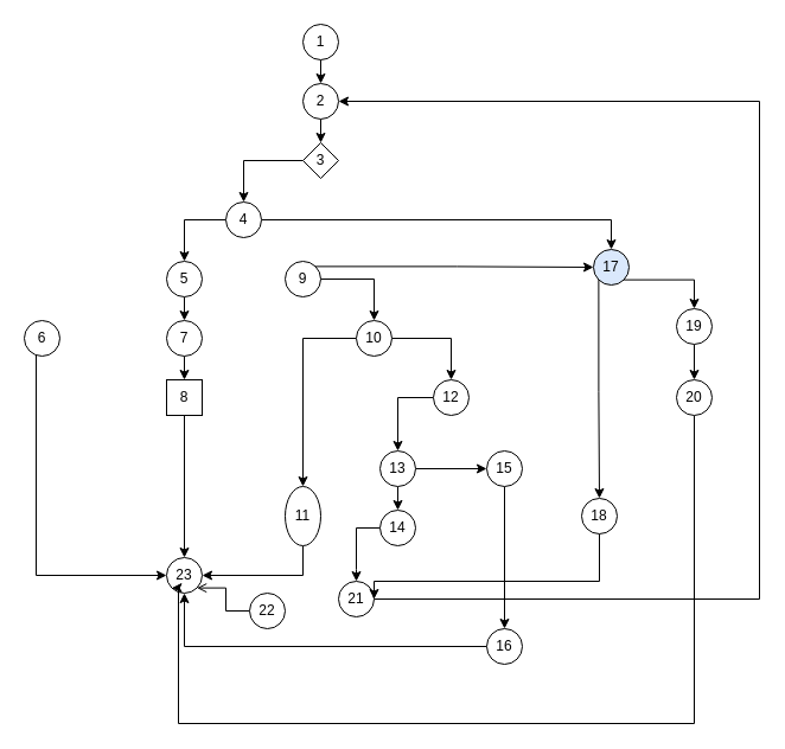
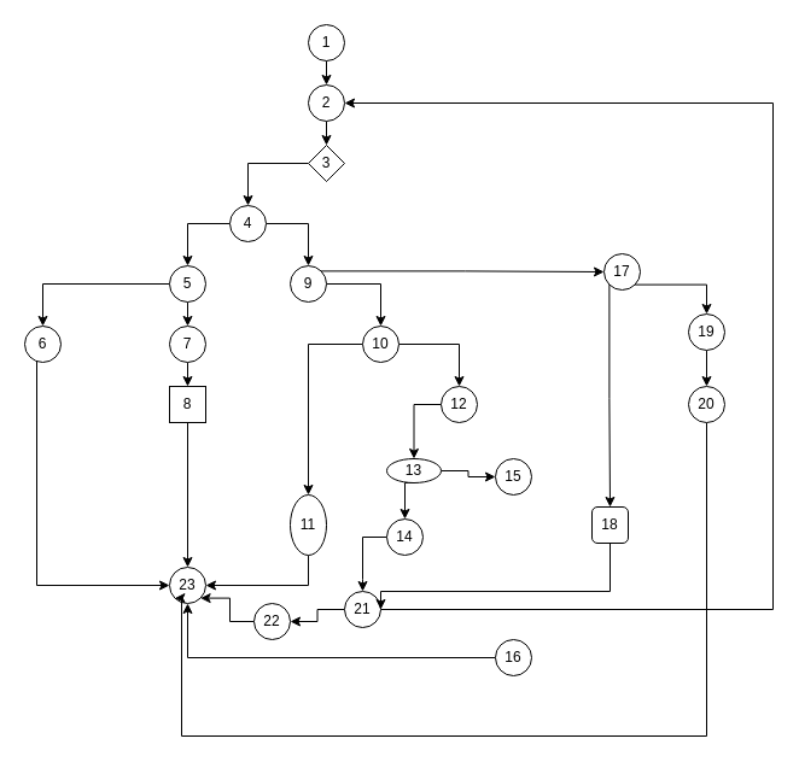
  <mxCell id="0" />
  <mxCell id="1" parent="0" />
  <mxCell id="2" style="edgeStyle=orthogonalEdgeStyle;rounded=0;orthogonalLoop=1;jettySize=auto;html=1;exitX=0.5;exitY=1;exitDx=0;exitDy=0;entryX=0.5;entryY=0;entryDx=0;entryDy=0;" edge="1" parent="1" source="3" target="5"><mxGeometry relative="1" as="geometry" /></mxCell>
  <mxCell id="3" value="1&lt;span style=&quot;color: rgba(0 , 0 , 0 , 0) ; font-family: monospace ; font-size: 0px&quot;&gt;%3CmxGraphModel%3E%3Croot%3E%3CmxCell%20id%3D%220%22%2F%3E%3CmxCell%20id%3D%221%22%20parent%3D%220%22%2F%3E%3CmxCell%20id%3D%222%22%20value%3D%225%22%20style%3D%22ellipse%3BwhiteSpace%3Dwrap%3Bhtml%3D1%3Baspect%3Dfixed%3B%22%20vertex%3D%221%22%20parent%3D%221%22%3E%3CmxGeometry%20x%3D%22320%22%20y%3D%22180%22%20width%3D%2230%22%20height%3D%2230%22%20as%3D%22geometry%22%2F%3E%3C%2FmxCell%3E%3C%2Froot%3E%3C%2FmxGraphModel%3E&lt;/span&gt;" style="ellipse;whiteSpace=wrap;html=1;aspect=fixed;" vertex="1" parent="1"><mxGeometry x="255" y="20" width="30" height="30" as="geometry" /></mxCell>
  <mxCell id="4" style="edgeStyle=orthogonalEdgeStyle;rounded=0;orthogonalLoop=1;jettySize=auto;html=1;exitX=0.5;exitY=1;exitDx=0;exitDy=0;entryX=0.5;entryY=0;entryDx=0;entryDy=0;" edge="1" parent="1" source="5" target="7"><mxGeometry relative="1" as="geometry" /></mxCell>
  <mxCell id="5" value="2" style="ellipse;whiteSpace=wrap;html=1;aspect=fixed;" vertex="1" parent="1"><mxGeometry x="255" y="70" width="30" height="30" as="geometry" /></mxCell>
  <mxCell id="6" style="edgeStyle=orthogonalEdgeStyle;rounded=0;orthogonalLoop=1;jettySize=auto;html=1;exitX=0;exitY=0.5;exitDx=0;exitDy=0;entryX=0.5;entryY=0;entryDx=0;entryDy=0;" edge="1" parent="1" source="7" target="10"><mxGeometry relative="1" as="geometry" /></mxCell>
  <mxCell id="7" value="3" style="rhombus;whiteSpace=wrap;html=1;aspect=fixed;" vertex="1" parent="1"><mxGeometry x="255" y="120" width="30" height="30" as="geometry" /></mxCell>
  <mxCell id="8" style="edgeStyle=orthogonalEdgeStyle;rounded=0;orthogonalLoop=1;jettySize=auto;html=1;entryX=0.5;entryY=0;entryDx=0;entryDy=0;" edge="1" parent="1" source="10" target="13"><mxGeometry relative="1" as="geometry" /></mxCell>
- <mxCell id="9" style="edgeStyle=orthogonalEdgeStyle;rounded=0;orthogonalLoop=1;jettySize=auto;html=1;" edge="1" parent="1" source="10" target="45"><mxGeometry relative="1" as="geometry" /></mxCell>
+ <mxCell id="9" style="edgeStyle=orthogonalEdgeStyle;rounded=0;orthogonalLoop=1;jettySize=auto;html=1;entryX=0.5;entryY=0;entryDx=0;entryDy=0;" edge="1" parent="1" source="10" target="16"><mxGeometry relative="1" as="geometry" /></mxCell>
  <mxCell id="10" value="4" style="ellipse;whiteSpace=wrap;html=1;aspect=fixed;" vertex="1" parent="1"><mxGeometry x="190" y="170" width="30" height="30" as="geometry" /></mxCell>
  <mxCell id="11" style="edgeStyle=orthogonalEdgeStyle;rounded=0;orthogonalLoop=1;jettySize=auto;html=1;exitX=0.5;exitY=1;exitDx=0;exitDy=0;entryX=0.5;entryY=0;entryDx=0;entryDy=0;" edge="1" parent="1" source="13" target="20"><mxGeometry relative="1" as="geometry" /></mxCell>
+ <mxCell id="12" style="edgeStyle=orthogonalEdgeStyle;rounded=0;orthogonalLoop=1;jettySize=auto;html=1;exitX=0;exitY=0.5;exitDx=0;exitDy=0;entryX=0.5;entryY=0;entryDx=0;entryDy=0;" edge="1" parent="1" source="13" target="18"><mxGeometry relative="1" as="geometry" /></mxCell>
  <mxCell id="13" value="5" style="ellipse;whiteSpace=wrap;html=1;aspect=fixed;" vertex="1" parent="1"><mxGeometry x="140" y="220" width="30" height="30" as="geometry" /></mxCell>
  <mxCell id="14" style="edgeStyle=orthogonalEdgeStyle;rounded=0;orthogonalLoop=1;jettySize=auto;html=1;entryX=0.5;entryY=0;entryDx=0;entryDy=0;" edge="1" parent="1" source="16" target="26"><mxGeometry relative="1" as="geometry" /></mxCell>
  <mxCell id="15" style="edgeStyle=orthogonalEdgeStyle;rounded=0;orthogonalLoop=1;jettySize=auto;html=1;exitX=1;exitY=0;exitDx=0;exitDy=0;entryX=0;entryY=0.5;entryDx=0;entryDy=0;" edge="1" parent="1" source="16" target="45"><mxGeometry relative="1" as="geometry" /></mxCell>
  <mxCell id="16" value="9" style="ellipse;whiteSpace=wrap;html=1;aspect=fixed;" vertex="1" parent="1"><mxGeometry x="240" y="220" width="30" height="30" as="geometry" /></mxCell>
  <mxCell id="17" style="edgeStyle=orthogonalEdgeStyle;rounded=0;orthogonalLoop=1;jettySize=auto;html=1;exitX=1;exitY=0.5;exitDx=0;exitDy=0;" edge="1" parent="1" source="18" target="23"><mxGeometry relative="1" as="geometry"><Array as="points"><mxPoint x="30" y="285" /><mxPoint x="30" y="485" /></Array></mxGeometry></mxCell>
  <mxCell id="18" value="6" style="ellipse;whiteSpace=wrap;html=1;aspect=fixed;" vertex="1" parent="1"><mxGeometry x="20" y="270" width="30" height="30" as="geometry" /></mxCell>
  <mxCell id="19" style="edgeStyle=orthogonalEdgeStyle;rounded=0;orthogonalLoop=1;jettySize=auto;html=1;exitX=0.5;exitY=1;exitDx=0;exitDy=0;entryX=0.5;entryY=0;entryDx=0;entryDy=0;" edge="1" parent="1" source="20" target="22"><mxGeometry relative="1" as="geometry" /></mxCell>
  <mxCell id="20" value="7" style="ellipse;whiteSpace=wrap;html=1;aspect=fixed;" vertex="1" parent="1"><mxGeometry x="140" y="270" width="30" height="30" as="geometry" /></mxCell>
  <mxCell id="21" style="edgeStyle=orthogonalEdgeStyle;rounded=0;orthogonalLoop=1;jettySize=auto;html=1;exitX=0.5;exitY=1;exitDx=0;exitDy=0;" edge="1" parent="1" source="22" target="23"><mxGeometry relative="1" as="geometry" /></mxCell>
  <mxCell id="22" value="8" style="whiteSpace=wrap;html=1;aspect=fixed;rounded=0;" vertex="1" parent="1"><mxGeometry x="140" y="320" width="30" height="30" as="geometry" /></mxCell>
  <mxCell id="23" value="23" style="ellipse;whiteSpace=wrap;html=1;aspect=fixed;" vertex="1" parent="1"><mxGeometry x="140" y="470" width="30" height="30" as="geometry" /></mxCell>
  <mxCell id="24" style="edgeStyle=orthogonalEdgeStyle;rounded=0;orthogonalLoop=1;jettySize=auto;html=1;exitX=0;exitY=0.5;exitDx=0;exitDy=0;entryX=0.5;entryY=0;entryDx=0;entryDy=0;" edge="1" parent="1" source="26" target="28"><mxGeometry relative="1" as="geometry" /></mxCell>
  <mxCell id="25" style="edgeStyle=orthogonalEdgeStyle;rounded=0;orthogonalLoop=1;jettySize=auto;html=1;exitX=1;exitY=0.5;exitDx=0;exitDy=0;entryX=0.5;entryY=0;entryDx=0;entryDy=0;" edge="1" parent="1" source="26" target="30"><mxGeometry relative="1" as="geometry" /></mxCell>
  <mxCell id="26" value="10" style="ellipse;whiteSpace=wrap;html=1;aspect=fixed;" vertex="1" parent="1"><mxGeometry x="300" y="270" width="30" height="30" as="geometry" /></mxCell>
  <mxCell id="27" style="edgeStyle=orthogonalEdgeStyle;rounded=0;orthogonalLoop=1;jettySize=auto;html=1;exitX=0.5;exitY=1;exitDx=0;exitDy=0;entryX=1;entryY=0.5;entryDx=0;entryDy=0;" edge="1" parent="1" source="28" target="23"><mxGeometry relative="1" as="geometry"><mxPoint x="255" y="500" as="targetPoint" /><Array as="points"><mxPoint x="255" y="485" /></Array></mxGeometry></mxCell>
  <mxCell id="28" value="11" style="ellipse;whiteSpace=wrap;html=1;aspect=fixed;" vertex="1" parent="1"><mxGeometry x="240" y="410" width="30" height="50" as="geometry" /></mxCell>
  <mxCell id="29" style="edgeStyle=orthogonalEdgeStyle;rounded=0;orthogonalLoop=1;jettySize=auto;html=1;exitX=0;exitY=0.5;exitDx=0;exitDy=0;entryX=0.5;entryY=0;entryDx=0;entryDy=0;" edge="1" parent="1" source="30" target="33"><mxGeometry relative="1" as="geometry" /></mxCell>
  <mxCell id="30" value="12" style="ellipse;whiteSpace=wrap;html=1;aspect=fixed;" vertex="1" parent="1"><mxGeometry x="365" y="320" width="30" height="30" as="geometry" /></mxCell>
  <mxCell id="31" style="edgeStyle=orthogonalEdgeStyle;rounded=0;orthogonalLoop=1;jettySize=auto;html=1;exitX=1;exitY=0.5;exitDx=0;exitDy=0;entryX=0;entryY=0.5;entryDx=0;entryDy=0;" edge="1" parent="1" source="33" target="35"><mxGeometry relative="1" as="geometry" /></mxCell>
  <mxCell id="32" style="edgeStyle=orthogonalEdgeStyle;rounded=0;orthogonalLoop=1;jettySize=auto;html=1;exitX=0.5;exitY=1;exitDx=0;exitDy=0;entryX=0.5;entryY=0;entryDx=0;entryDy=0;" edge="1" parent="1" source="33" target="37"><mxGeometry relative="1" as="geometry" /></mxCell>
- <mxCell id="33" value="13" style="ellipse;whiteSpace=wrap;html=1;aspect=fixed;" vertex="1" parent="1"><mxGeometry x="320" y="380" width="30" height="30" as="geometry" /></mxCell>
- <mxCell id="34" style="edgeStyle=orthogonalEdgeStyle;rounded=0;orthogonalLoop=1;jettySize=auto;html=1;entryX=0.5;entryY=0;entryDx=0;entryDy=0;" edge="1" parent="1" source="35" target="39"><mxGeometry relative="1" as="geometry" /></mxCell>
+ <mxCell id="33" value="13" style="ellipse;whiteSpace=wrap;html=1;aspect=fixed;" vertex="1" parent="1"><mxGeometry x="320" y="380" width="45" height="20" as="geometry" /></mxCell>
  <mxCell id="35" value="15" style="ellipse;whiteSpace=wrap;html=1;aspect=fixed;" vertex="1" parent="1"><mxGeometry x="410" y="380" width="30" height="30" as="geometry" /></mxCell>
  <mxCell id="36" style="edgeStyle=orthogonalEdgeStyle;rounded=0;orthogonalLoop=1;jettySize=auto;html=1;" edge="1" parent="1" source="37"><mxGeometry relative="1" as="geometry"><mxPoint x="300" y="490" as="targetPoint" /></mxGeometry></mxCell>
  <mxCell id="37" value="14" style="ellipse;whiteSpace=wrap;html=1;aspect=fixed;" vertex="1" parent="1"><mxGeometry x="320" y="430" width="30" height="30" as="geometry" /></mxCell>
  <mxCell id="38" style="edgeStyle=orthogonalEdgeStyle;rounded=0;orthogonalLoop=1;jettySize=auto;html=1;entryX=0.5;entryY=1;entryDx=0;entryDy=0;" edge="1" parent="1" source="39" target="23"><mxGeometry relative="1" as="geometry"><mxPoint x="150" y="525" as="targetPoint" /></mxGeometry></mxCell>
  <mxCell id="39" value="16" style="ellipse;whiteSpace=wrap;html=1;aspect=fixed;" vertex="1" parent="1"><mxGeometry x="410" y="530" width="30" height="30" as="geometry" /></mxCell>
+ <mxCell id="40" style="edgeStyle=orthogonalEdgeStyle;rounded=0;orthogonalLoop=1;jettySize=auto;html=1;exitX=0;exitY=0.5;exitDx=0;exitDy=0;entryX=1;entryY=0.5;entryDx=0;entryDy=0;" edge="1" parent="1" source="42" target="53"><mxGeometry relative="1" as="geometry" /></mxCell>
  <mxCell id="41" style="edgeStyle=orthogonalEdgeStyle;rounded=0;orthogonalLoop=1;jettySize=auto;html=1;exitX=1;exitY=0.5;exitDx=0;exitDy=0;entryX=1;entryY=0.5;entryDx=0;entryDy=0;" edge="1" parent="1" source="42" target="5"><mxGeometry relative="1" as="geometry"><mxPoint x="640" y="90" as="targetPoint" /><Array as="points"><mxPoint x="640" y="505" /><mxPoint x="640" y="85" /></Array></mxGeometry></mxCell>
  <mxCell id="42" value="21" style="ellipse;whiteSpace=wrap;html=1;aspect=fixed;" vertex="1" parent="1"><mxGeometry x="285" y="490" width="30" height="30" as="geometry" /></mxCell>
  <mxCell id="43" style="edgeStyle=orthogonalEdgeStyle;rounded=0;orthogonalLoop=1;jettySize=auto;html=1;exitX=0;exitY=1;exitDx=0;exitDy=0;entryX=0.5;entryY=0;entryDx=0;entryDy=0;" edge="1" parent="1" source="45" target="47"><mxGeometry relative="1" as="geometry" /></mxCell>
  <mxCell id="44" style="edgeStyle=orthogonalEdgeStyle;rounded=0;orthogonalLoop=1;jettySize=auto;html=1;exitX=1;exitY=1;exitDx=0;exitDy=0;entryX=0.5;entryY=0;entryDx=0;entryDy=0;" edge="1" parent="1" source="45" target="49"><mxGeometry relative="1" as="geometry" /></mxCell>
- <mxCell id="45" value="17" style="ellipse;whiteSpace=wrap;html=1;aspect=fixed;fillColor=#dae8fc;" vertex="1" parent="1"><mxGeometry x="500" y="210" width="30" height="30" as="geometry" /></mxCell>
+ <mxCell id="45" value="17" style="ellipse;whiteSpace=wrap;html=1;aspect=fixed;" vertex="1" parent="1"><mxGeometry x="500" y="210" width="30" height="30" as="geometry" /></mxCell>
  <mxCell id="46" style="edgeStyle=orthogonalEdgeStyle;rounded=0;orthogonalLoop=1;jettySize=auto;html=1;entryX=1;entryY=0.5;entryDx=0;entryDy=0;" edge="1" parent="1" source="47" target="42"><mxGeometry relative="1" as="geometry"><mxPoint x="505" y="520" as="targetPoint" /><Array as="points"><mxPoint x="505" y="490" /><mxPoint x="315" y="490" /></Array></mxGeometry></mxCell>
- <mxCell id="47" value="18" style="ellipse;whiteSpace=wrap;html=1;aspect=fixed;" vertex="1" parent="1"><mxGeometry x="490" y="420" width="30" height="30" as="geometry" /></mxCell>
+ <mxCell id="47" value="18" style="whiteSpace=wrap;html=1;aspect=fixed;rounded=1;" vertex="1" parent="1"><mxGeometry x="490" y="420" width="30" height="30" as="geometry" /></mxCell>
  <mxCell id="48" style="edgeStyle=orthogonalEdgeStyle;rounded=0;orthogonalLoop=1;jettySize=auto;html=1;exitX=0.5;exitY=1;exitDx=0;exitDy=0;entryX=0.5;entryY=0;entryDx=0;entryDy=0;" edge="1" parent="1" source="49" target="51"><mxGeometry relative="1" as="geometry" /></mxCell>
  <mxCell id="49" value="19" style="ellipse;whiteSpace=wrap;html=1;aspect=fixed;" vertex="1" parent="1"><mxGeometry x="570" y="260" width="30" height="30" as="geometry" /></mxCell>
  <mxCell id="50" style="edgeStyle=orthogonalEdgeStyle;rounded=0;orthogonalLoop=1;jettySize=auto;html=1;exitX=0.5;exitY=1;exitDx=0;exitDy=0;entryX=0;entryY=1;entryDx=0;entryDy=0;" edge="1" parent="1" source="51" target="23"><mxGeometry relative="1" as="geometry"><mxPoint x="150" y="870" as="targetPoint" /><Array as="points"><mxPoint x="585" y="610" /><mxPoint x="150" y="610" /><mxPoint x="150" y="496" /></Array></mxGeometry></mxCell>
  <mxCell id="51" value="20" style="ellipse;whiteSpace=wrap;html=1;aspect=fixed;" vertex="1" parent="1"><mxGeometry x="570" y="320" width="30" height="30" as="geometry" /></mxCell>
- <mxCell id="52" style="edgeStyle=orthogonalEdgeStyle;rounded=0;orthogonalLoop=1;jettySize=auto;html=1;exitX=0;exitY=0.5;exitDx=0;exitDy=0;entryX=1;entryY=1;entryDx=0;entryDy=0;endArrow=open;" edge="1" parent="1" source="53" target="23"><mxGeometry relative="1" as="geometry" /></mxCell>
+ <mxCell id="52" style="edgeStyle=orthogonalEdgeStyle;rounded=0;orthogonalLoop=1;jettySize=auto;html=1;exitX=0;exitY=0.5;exitDx=0;exitDy=0;entryX=1;entryY=1;entryDx=0;entryDy=0;" edge="1" parent="1" source="53" target="23"><mxGeometry relative="1" as="geometry" /></mxCell>
  <mxCell id="53" value="22" style="ellipse;whiteSpace=wrap;html=1;aspect=fixed;" vertex="1" parent="1"><mxGeometry x="210" y="500" width="30" height="30" as="geometry" /></mxCell>
